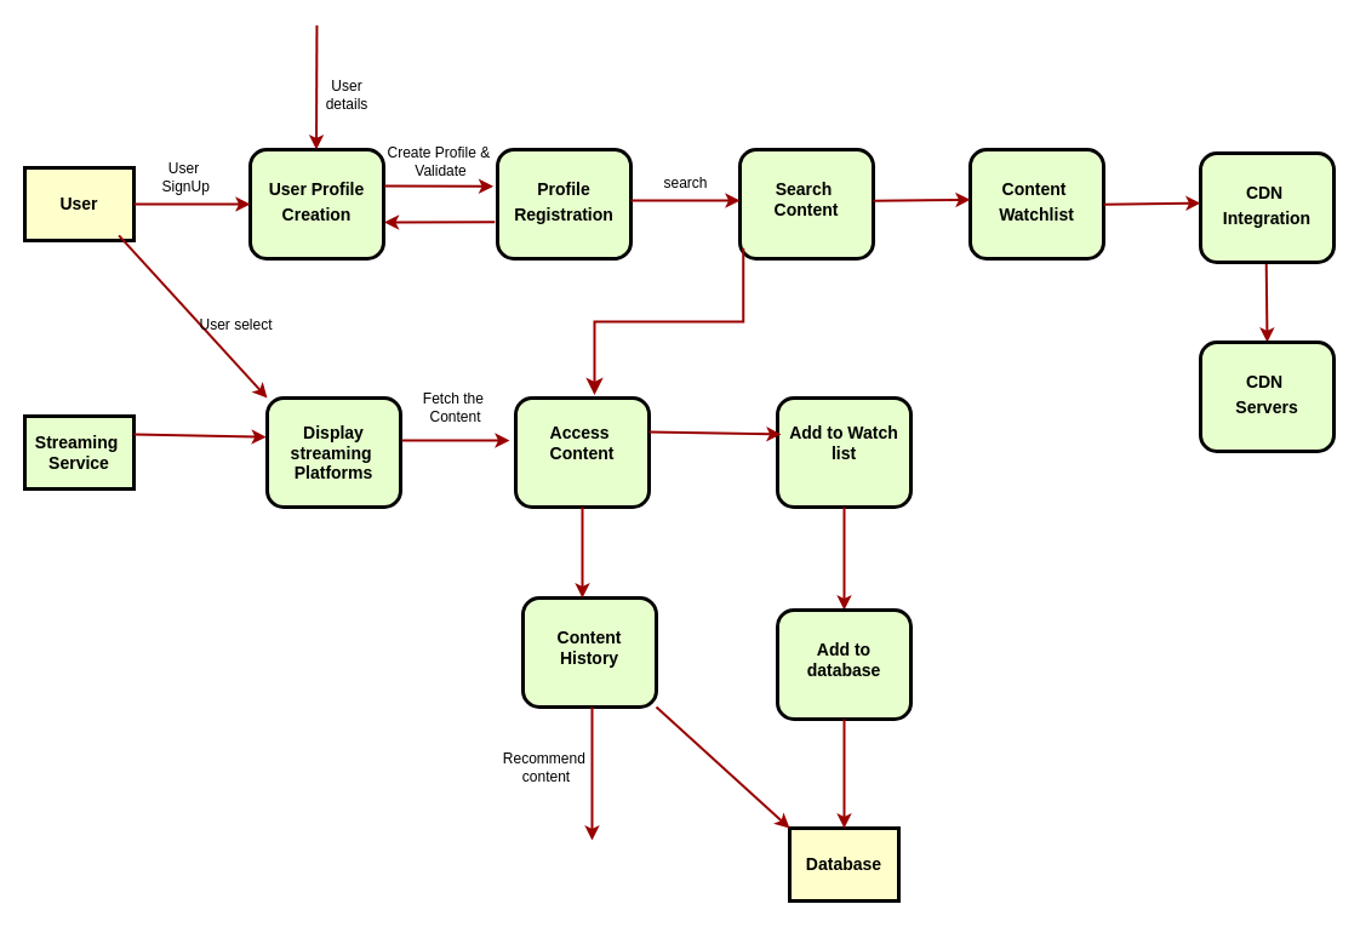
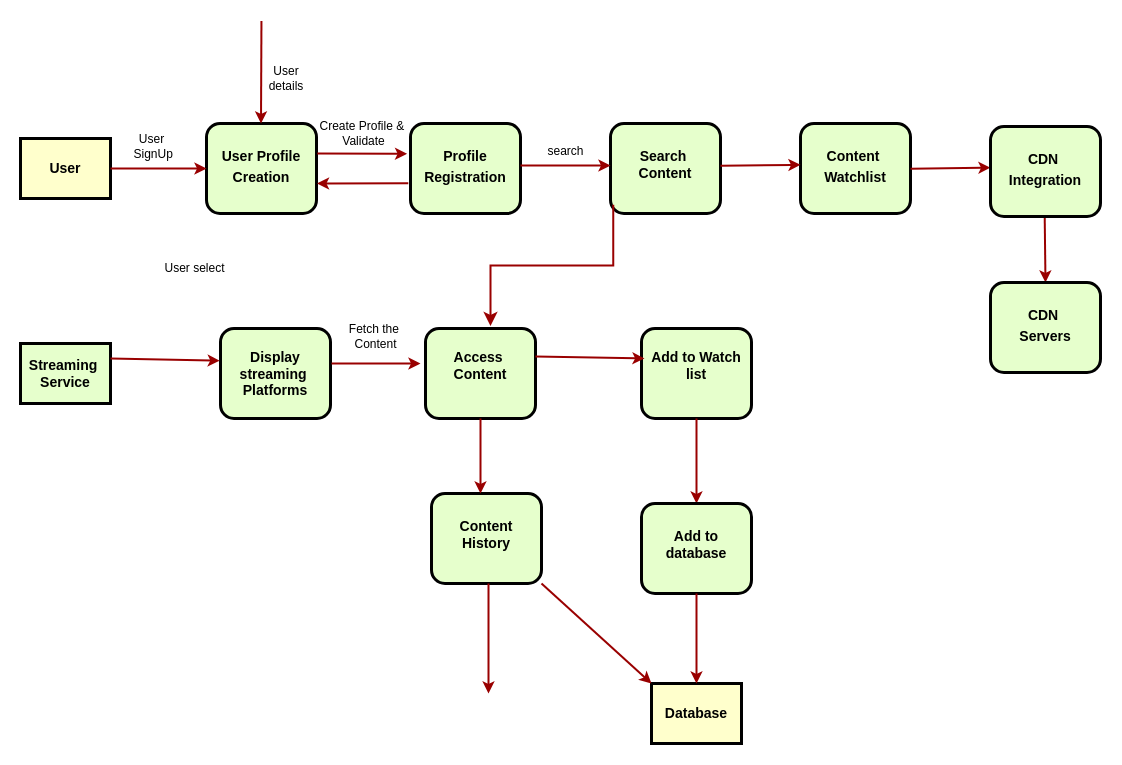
  <mxCell id="0" />
  <mxCell id="1" parent="0" />
  <mxCell id="2" value="User" style="whiteSpace=wrap;align=center;verticalAlign=middle;fontStyle=1;strokeWidth=3;fillColor=#FFFFCC;fontSize=14;" parent="1" vertex="1"><mxGeometry x="20" y="138" width="90" height="60" as="geometry" /></mxCell>
  <mxCell id="3" value="&lt;p style=&quot;margin: 4px 0px 0px; text-align: center; font-size: 14px;&quot;&gt;&lt;font style=&quot;font-size: 14px;&quot;&gt;&lt;br&gt;&lt;/font&gt;&lt;/p&gt;&lt;p style=&quot;margin: 4px 0px 0px; text-align: center; font-size: 14px;&quot;&gt;&lt;font style=&quot;font-size: 14px;&quot;&gt;&lt;span style=&quot;background-color: initial;&quot;&gt;User Profile&lt;/span&gt;&lt;br&gt;&lt;/font&gt;&lt;/p&gt;&lt;p style=&quot;margin: 4px 0px 0px; text-align: center; font-size: 14px;&quot;&gt;&lt;font style=&quot;font-size: 14px;&quot;&gt;Creation&lt;/font&gt;&lt;/p&gt;" style="verticalAlign=middle;align=center;overflow=fill;fontSize=12;fontFamily=Helvetica;html=1;rounded=1;fontStyle=1;strokeWidth=3;fillColor=#E6FFCC" parent="1" vertex="1"><mxGeometry x="206" y="123" width="110" height="90" as="geometry" /></mxCell>
  <mxCell id="4" value="" style="edgeStyle=none;noEdgeStyle=1;strokeColor=#990000;strokeWidth=2;entryX=0;entryY=0.5;entryDx=0;entryDy=0;exitX=1;exitY=0.5;exitDx=0;exitDy=0;" parent="1" source="2" target="3" edge="1"><mxGeometry width="100" height="100" relative="1" as="geometry"><mxPoint x="130" y="167.5" as="sourcePoint" /><mxPoint x="236" y="167.5" as="targetPoint" /></mxGeometry></mxCell>
  <mxCell id="5" value="User&lt;br&gt;&amp;nbsp;SignUp" style="text;html=1;align=center;verticalAlign=middle;resizable=0;points=[];autosize=1;strokeColor=none;fillColor=none;" parent="1" vertex="1"><mxGeometry x="116" y="126" width="70" height="40" as="geometry" /></mxCell>
  <mxCell id="6" value="Streaming &#10;Service" style="whiteSpace=wrap;align=center;verticalAlign=middle;fontStyle=1;strokeWidth=3;fillColor=#e6ffcc;fontSize=14;" parent="1" vertex="1"><mxGeometry x="20" y="343" width="90" height="60" as="geometry" /></mxCell>
  <mxCell id="7" value="&lt;p style=&quot;margin: 4px 0px 0px; text-align: center; font-size: 14px;&quot;&gt;&lt;br&gt;&lt;/p&gt;&lt;p style=&quot;margin: 4px 0px 0px; text-align: center; font-size: 14px;&quot;&gt;&lt;span style=&quot;background-color: initial;&quot;&gt;Profile&lt;/span&gt;&lt;br&gt;&lt;/p&gt;&lt;p style=&quot;margin: 4px 0px 0px; text-align: center; font-size: 14px;&quot;&gt;Registration&lt;/p&gt;" style="verticalAlign=middle;align=center;overflow=fill;fontSize=12;fontFamily=Helvetica;html=1;rounded=1;fontStyle=1;strokeWidth=3;fillColor=#E6FFCC" parent="1" vertex="1"><mxGeometry x="410" y="123" width="110" height="90" as="geometry" /></mxCell>
  <mxCell id="8" value="" style="edgeStyle=none;noEdgeStyle=1;strokeColor=#990000;strokeWidth=2;exitX=1.007;exitY=0.333;exitDx=0;exitDy=0;entryX=-0.031;entryY=0.336;entryDx=0;entryDy=0;entryPerimeter=0;exitPerimeter=0;" parent="1" source="3" target="7" edge="1"><mxGeometry width="100" height="100" relative="1" as="geometry"><mxPoint x="367" y="153" as="sourcePoint" /><mxPoint x="540" y="153" as="targetPoint" /></mxGeometry></mxCell>
  <mxCell id="9" value="" style="edgeStyle=none;noEdgeStyle=1;strokeColor=#990000;strokeWidth=2;entryX=1;entryY=0.5;entryDx=0;entryDy=0;exitX=-0.02;exitY=0.664;exitDx=0;exitDy=0;exitPerimeter=0;" parent="1" source="7" edge="1"><mxGeometry width="100" height="100" relative="1" as="geometry"><mxPoint x="473.5" y="183" as="sourcePoint" /><mxPoint x="316.5" y="183" as="targetPoint" /></mxGeometry></mxCell>
  <mxCell id="10" value="Create Profile &amp;amp;&amp;nbsp;&lt;br&gt;Validate" style="text;html=1;align=center;verticalAlign=middle;resizable=0;points=[];autosize=1;strokeColor=none;fillColor=none;" parent="1" vertex="1"><mxGeometry x="308" y="113" width="110" height="40" as="geometry" /></mxCell>
  <mxCell id="11" value="" style="edgeStyle=none;noEdgeStyle=1;strokeColor=#990000;strokeWidth=2;entryX=0.505;entryY=-0.084;entryDx=0;entryDy=0;entryPerimeter=0;" parent="1" edge="1"><mxGeometry width="100" height="100" relative="1" as="geometry"><mxPoint x="260.95" y="20.56" as="sourcePoint" /><mxPoint x="260.5" y="123" as="targetPoint" /></mxGeometry></mxCell>
  <mxCell id="12" value="User details" style="text;html=1;strokeColor=none;fillColor=none;align=center;verticalAlign=middle;whiteSpace=wrap;rounded=0;" parent="1" vertex="1"><mxGeometry x="256" y="63" width="60" height="30" as="geometry" /></mxCell>
  <mxCell id="13" value="&lt;p style=&quot;margin: 4px 0px 0px; text-align: center; font-size: 14px;&quot;&gt;&lt;br&gt;&lt;/p&gt;&lt;p style=&quot;margin: 4px 0px 0px; text-align: center; font-size: 14px;&quot;&gt;Search&amp;nbsp;&lt;br&gt;Content&lt;/p&gt;" style="verticalAlign=middle;align=center;overflow=fill;fontSize=12;fontFamily=Helvetica;html=1;rounded=1;fontStyle=1;strokeWidth=3;fillColor=#E6FFCC" parent="1" vertex="1"><mxGeometry x="610" y="123" width="110" height="90" as="geometry" /></mxCell>
  <mxCell id="14" value="" style="edgeStyle=none;noEdgeStyle=1;strokeColor=#990000;strokeWidth=2;entryX=0;entryY=0.25;entryDx=0;entryDy=0;exitX=1;exitY=0.25;exitDx=0;exitDy=0;" parent="1" edge="1"><mxGeometry width="100" height="100" relative="1" as="geometry"><mxPoint x="520" y="165" as="sourcePoint" /><mxPoint x="610" y="165" as="targetPoint" /></mxGeometry></mxCell>
  <mxCell id="15" value="search" style="text;html=1;align=center;verticalAlign=middle;resizable=0;points=[];autosize=1;strokeColor=none;fillColor=none;" parent="1" vertex="1"><mxGeometry x="535" y="136" width="60" height="30" as="geometry" /></mxCell>
  <mxCell id="16" value="&lt;p style=&quot;margin: 4px 0px 0px; text-align: center; font-size: 14px;&quot;&gt;&lt;br&gt;Display &lt;br&gt;streaming&amp;nbsp;&lt;br&gt;Platforms&lt;/p&gt;" style="verticalAlign=middle;align=center;overflow=fill;fontSize=12;fontFamily=Helvetica;html=1;rounded=1;fontStyle=1;strokeWidth=3;fillColor=#E6FFCC" parent="1" vertex="1"><mxGeometry x="220" y="328" width="110" height="90" as="geometry" /></mxCell>
- <mxCell id="17" value="" style="edgeStyle=none;noEdgeStyle=1;strokeColor=#990000;strokeWidth=2;entryX=0;entryY=0;entryDx=0;entryDy=0;exitX=0.862;exitY=0.93;exitDx=0;exitDy=0;exitPerimeter=0;" parent="1" source="2" target="16" edge="1"><mxGeometry width="100" height="100" relative="1" as="geometry"><mxPoint x="110" y="203" as="sourcePoint" /><mxPoint x="84.25" y="243" as="targetPoint" /></mxGeometry></mxCell>
  <mxCell id="18" value="" style="edgeStyle=none;noEdgeStyle=1;strokeColor=#990000;strokeWidth=2;exitX=1;exitY=0.25;exitDx=0;exitDy=0;entryX=-0.007;entryY=0.358;entryDx=0;entryDy=0;entryPerimeter=0;" parent="1" source="6" target="16" edge="1"><mxGeometry width="100" height="100" relative="1" as="geometry"><mxPoint x="112" y="219" as="sourcePoint" /><mxPoint x="210" y="363" as="targetPoint" /></mxGeometry></mxCell>
  <mxCell id="19" value="User select" style="text;html=1;align=center;verticalAlign=middle;resizable=0;points=[];autosize=1;strokeColor=none;fillColor=none;" parent="1" vertex="1"><mxGeometry x="153.5" y="253" width="80" height="30" as="geometry" /></mxCell>
  <mxCell id="20" value="&lt;p style=&quot;margin: 4px 0px 0px; text-align: center; font-size: 14px;&quot;&gt;&lt;br&gt;Access&amp;nbsp;&lt;br&gt;Content&lt;/p&gt;" style="verticalAlign=middle;align=center;overflow=fill;fontSize=12;fontFamily=Helvetica;html=1;rounded=1;fontStyle=1;strokeWidth=3;fillColor=#E6FFCC" parent="1" vertex="1"><mxGeometry x="425" y="328" width="110" height="90" as="geometry" /></mxCell>
  <mxCell id="21" value="" style="edgeStyle=none;noEdgeStyle=1;strokeColor=#990000;strokeWidth=2;exitX=1;exitY=0.25;exitDx=0;exitDy=0;" parent="1" edge="1"><mxGeometry width="100" height="100" relative="1" as="geometry"><mxPoint x="331" y="363" as="sourcePoint" /><mxPoint x="420" y="363" as="targetPoint" /></mxGeometry></mxCell>
  <mxCell id="22" value="Fetch the&amp;nbsp;&lt;br&gt;Content" style="text;html=1;align=center;verticalAlign=middle;resizable=0;points=[];autosize=1;strokeColor=none;fillColor=none;" parent="1" vertex="1"><mxGeometry x="335" y="316" width="80" height="40" as="geometry" /></mxCell>
  <mxCell id="23" value="" style="edgeStyle=elbowEdgeStyle;elbow=vertical;endArrow=classic;html=1;rounded=0;endSize=8;startSize=8;entryX=0.5;entryY=0;entryDx=0;entryDy=0;exitX=0.025;exitY=0.902;exitDx=0;exitDy=0;exitPerimeter=0;fontStyle=1;jumpSize=10;fillColor=#a0522d;strokeColor=#990000;strokeWidth=2;" parent="1" source="13" edge="1"><mxGeometry width="50" height="50" relative="1" as="geometry"><mxPoint x="675" y="210.5" as="sourcePoint" /><mxPoint x="490" y="325.5" as="targetPoint" /></mxGeometry></mxCell>
  <mxCell id="24" value="&lt;p style=&quot;margin: 4px 0px 0px; text-align: center; font-size: 14px;&quot;&gt;&lt;br&gt;Add to Watch &lt;br&gt;list&lt;/p&gt;" style="verticalAlign=middle;align=center;overflow=fill;fontSize=12;fontFamily=Helvetica;html=1;rounded=1;fontStyle=1;strokeWidth=3;fillColor=#E6FFCC" parent="1" vertex="1"><mxGeometry x="641" y="328" width="110" height="90" as="geometry" /></mxCell>
  <mxCell id="25" value="" style="edgeStyle=none;noEdgeStyle=1;strokeColor=#990000;strokeWidth=2;exitX=1;exitY=0.25;exitDx=0;exitDy=0;entryX=-0.007;entryY=0.358;entryDx=0;entryDy=0;entryPerimeter=0;" parent="1" edge="1"><mxGeometry width="100" height="100" relative="1" as="geometry"><mxPoint x="535" y="356" as="sourcePoint" /><mxPoint x="644" y="358" as="targetPoint" /></mxGeometry></mxCell>
  <mxCell id="26" value="Database" style="whiteSpace=wrap;align=center;verticalAlign=middle;fontStyle=1;strokeWidth=3;fillColor=#FFFFCC;fontSize=14;" parent="1" vertex="1"><mxGeometry x="651" y="683" width="90" height="60" as="geometry" /></mxCell>
  <mxCell id="27" value="" style="edgeStyle=none;noEdgeStyle=1;strokeColor=#990000;strokeWidth=2;exitX=0.5;exitY=1;exitDx=0;exitDy=0;entryX=0.5;entryY=0;entryDx=0;entryDy=0;" parent="1" source="24" target="28" edge="1"><mxGeometry width="100" height="100" relative="1" as="geometry"><mxPoint x="595" y="463" as="sourcePoint" /><mxPoint x="696" y="465" as="targetPoint" /></mxGeometry></mxCell>
  <mxCell id="28" value="&lt;p style=&quot;margin: 4px 0px 0px; text-align: center; font-size: 14px;&quot;&gt;&lt;br&gt;&lt;/p&gt;&lt;p style=&quot;margin: 4px 0px 0px; text-align: center; font-size: 14px;&quot;&gt;Add to &lt;br&gt;database&lt;/p&gt;" style="verticalAlign=middle;align=center;overflow=fill;fontSize=12;fontFamily=Helvetica;html=1;rounded=1;fontStyle=1;strokeWidth=3;fillColor=#E6FFCC" parent="1" vertex="1"><mxGeometry x="641" y="503" width="110" height="90" as="geometry" /></mxCell>
  <mxCell id="29" value="" style="edgeStyle=none;noEdgeStyle=1;strokeColor=#990000;strokeWidth=2;exitX=0.5;exitY=1;exitDx=0;exitDy=0;entryX=0.5;entryY=0;entryDx=0;entryDy=0;" parent="1" source="28" target="26" edge="1"><mxGeometry width="100" height="100" relative="1" as="geometry"><mxPoint x="690" y="633" as="sourcePoint" /><mxPoint x="799" y="635" as="targetPoint" /></mxGeometry></mxCell>
  <mxCell id="30" value="&lt;p style=&quot;margin: 4px 0px 0px; text-align: center; font-size: 14px;&quot;&gt;&lt;br&gt;&lt;/p&gt;&lt;p style=&quot;margin: 4px 0px 0px; text-align: center; font-size: 14px;&quot;&gt;Content &lt;br&gt;History&lt;/p&gt;" style="verticalAlign=middle;align=center;overflow=fill;fontSize=12;fontFamily=Helvetica;html=1;rounded=1;fontStyle=1;strokeWidth=3;fillColor=#E6FFCC" parent="1" vertex="1"><mxGeometry x="431" y="493" width="110" height="90" as="geometry" /></mxCell>
  <mxCell id="31" value="" style="edgeStyle=none;noEdgeStyle=1;strokeColor=#990000;strokeWidth=2;exitX=0.5;exitY=1;exitDx=0;exitDy=0;" parent="1" source="20" edge="1"><mxGeometry width="100" height="100" relative="1" as="geometry"><mxPoint x="545" y="366" as="sourcePoint" /><mxPoint x="480" y="493" as="targetPoint" /></mxGeometry></mxCell>
  <mxCell id="32" value="" style="edgeStyle=none;noEdgeStyle=1;strokeColor=#990000;strokeWidth=2;exitX=1;exitY=1;exitDx=0;exitDy=0;entryX=0;entryY=0;entryDx=0;entryDy=0;" parent="1" source="30" target="26" edge="1"><mxGeometry width="100" height="100" relative="1" as="geometry"><mxPoint x="706" y="603" as="sourcePoint" /><mxPoint x="706" y="693" as="targetPoint" /></mxGeometry></mxCell>
  <mxCell id="33" value="&lt;p style=&quot;margin: 4px 0px 0px; text-align: center; font-size: 14px;&quot;&gt;&lt;br&gt;&lt;/p&gt;&lt;p style=&quot;margin: 4px 0px 0px; text-align: center; font-size: 14px;&quot;&gt;Content&amp;nbsp;&lt;/p&gt;&lt;p style=&quot;margin: 4px 0px 0px; text-align: center; font-size: 14px;&quot;&gt;Watchlist&lt;/p&gt;" style="verticalAlign=middle;align=center;overflow=fill;fontSize=12;fontFamily=Helvetica;html=1;rounded=1;fontStyle=1;strokeWidth=3;fillColor=#E6FFCC" parent="1" vertex="1"><mxGeometry x="800" y="123" width="110" height="90" as="geometry" /></mxCell>
  <mxCell id="34" value="" style="edgeStyle=none;noEdgeStyle=1;strokeColor=#990000;strokeWidth=2;exitX=1;exitY=0.25;exitDx=0;exitDy=0;" parent="1" edge="1"><mxGeometry width="100" height="100" relative="1" as="geometry"><mxPoint x="720" y="165.33" as="sourcePoint" /><mxPoint x="800" y="164.33" as="targetPoint" /></mxGeometry></mxCell>
  <mxCell id="35" value="" style="edgeStyle=none;noEdgeStyle=1;strokeColor=#990000;strokeWidth=2;" parent="1" edge="1"><mxGeometry width="100" height="100" relative="1" as="geometry"><mxPoint x="488" y="583" as="sourcePoint" /><mxPoint x="488" y="693" as="targetPoint" /></mxGeometry></mxCell>
- <mxCell id="36" value="Recommend&amp;nbsp;&lt;br&gt;content" style="text;html=1;align=center;verticalAlign=middle;resizable=0;points=[];autosize=1;strokeColor=none;fillColor=none;" parent="1" vertex="1"><mxGeometry x="405" y="613" width="90" height="40" as="geometry" /></mxCell>
  <mxCell id="37" value="" style="edgeStyle=none;noEdgeStyle=1;strokeColor=#990000;strokeWidth=2;exitX=1;exitY=0.25;exitDx=0;exitDy=0;" edge="1" parent="1"><mxGeometry width="100" height="100" relative="1" as="geometry"><mxPoint x="910" y="168.17" as="sourcePoint" /><mxPoint x="990" y="167.17" as="targetPoint" /></mxGeometry></mxCell>
  <mxCell id="38" value="" style="edgeStyle=none;noEdgeStyle=1;strokeColor=#990000;strokeWidth=2;exitX=1;exitY=0.25;exitDx=0;exitDy=0;entryX=0.5;entryY=0;entryDx=0;entryDy=0;" edge="1" parent="1" target="40"><mxGeometry width="100" height="100" relative="1" as="geometry"><mxPoint x="1044.17" y="213" as="sourcePoint" /><mxPoint x="1044.17" y="272" as="targetPoint" /></mxGeometry></mxCell>
  <mxCell id="39" value="&lt;p style=&quot;margin: 4px 0px 0px; text-align: center; font-size: 14px;&quot;&gt;&lt;br&gt;&lt;/p&gt;&lt;p style=&quot;margin: 4px 0px 0px; text-align: center; font-size: 14px;&quot;&gt;CDN&amp;nbsp;&lt;/p&gt;&lt;p style=&quot;margin: 4px 0px 0px; text-align: center; font-size: 14px;&quot;&gt;Integration&lt;/p&gt;" style="verticalAlign=middle;align=center;overflow=fill;fontSize=12;fontFamily=Helvetica;html=1;rounded=1;fontStyle=1;strokeWidth=3;fillColor=#E6FFCC" vertex="1" parent="1"><mxGeometry x="990" y="126" width="110" height="90" as="geometry" /></mxCell>
  <mxCell id="40" value="&lt;p style=&quot;margin: 4px 0px 0px; text-align: center; font-size: 14px;&quot;&gt;&lt;br&gt;&lt;/p&gt;&lt;p style=&quot;margin: 4px 0px 0px; text-align: center; font-size: 14px;&quot;&gt;CDN&amp;nbsp;&lt;/p&gt;&lt;p style=&quot;margin: 4px 0px 0px; text-align: center; font-size: 14px;&quot;&gt;Servers&lt;/p&gt;" style="verticalAlign=middle;align=center;overflow=fill;fontSize=12;fontFamily=Helvetica;html=1;rounded=1;fontStyle=1;strokeWidth=3;fillColor=#E6FFCC" vertex="1" parent="1"><mxGeometry x="990" y="282" width="110" height="90" as="geometry" /></mxCell>
